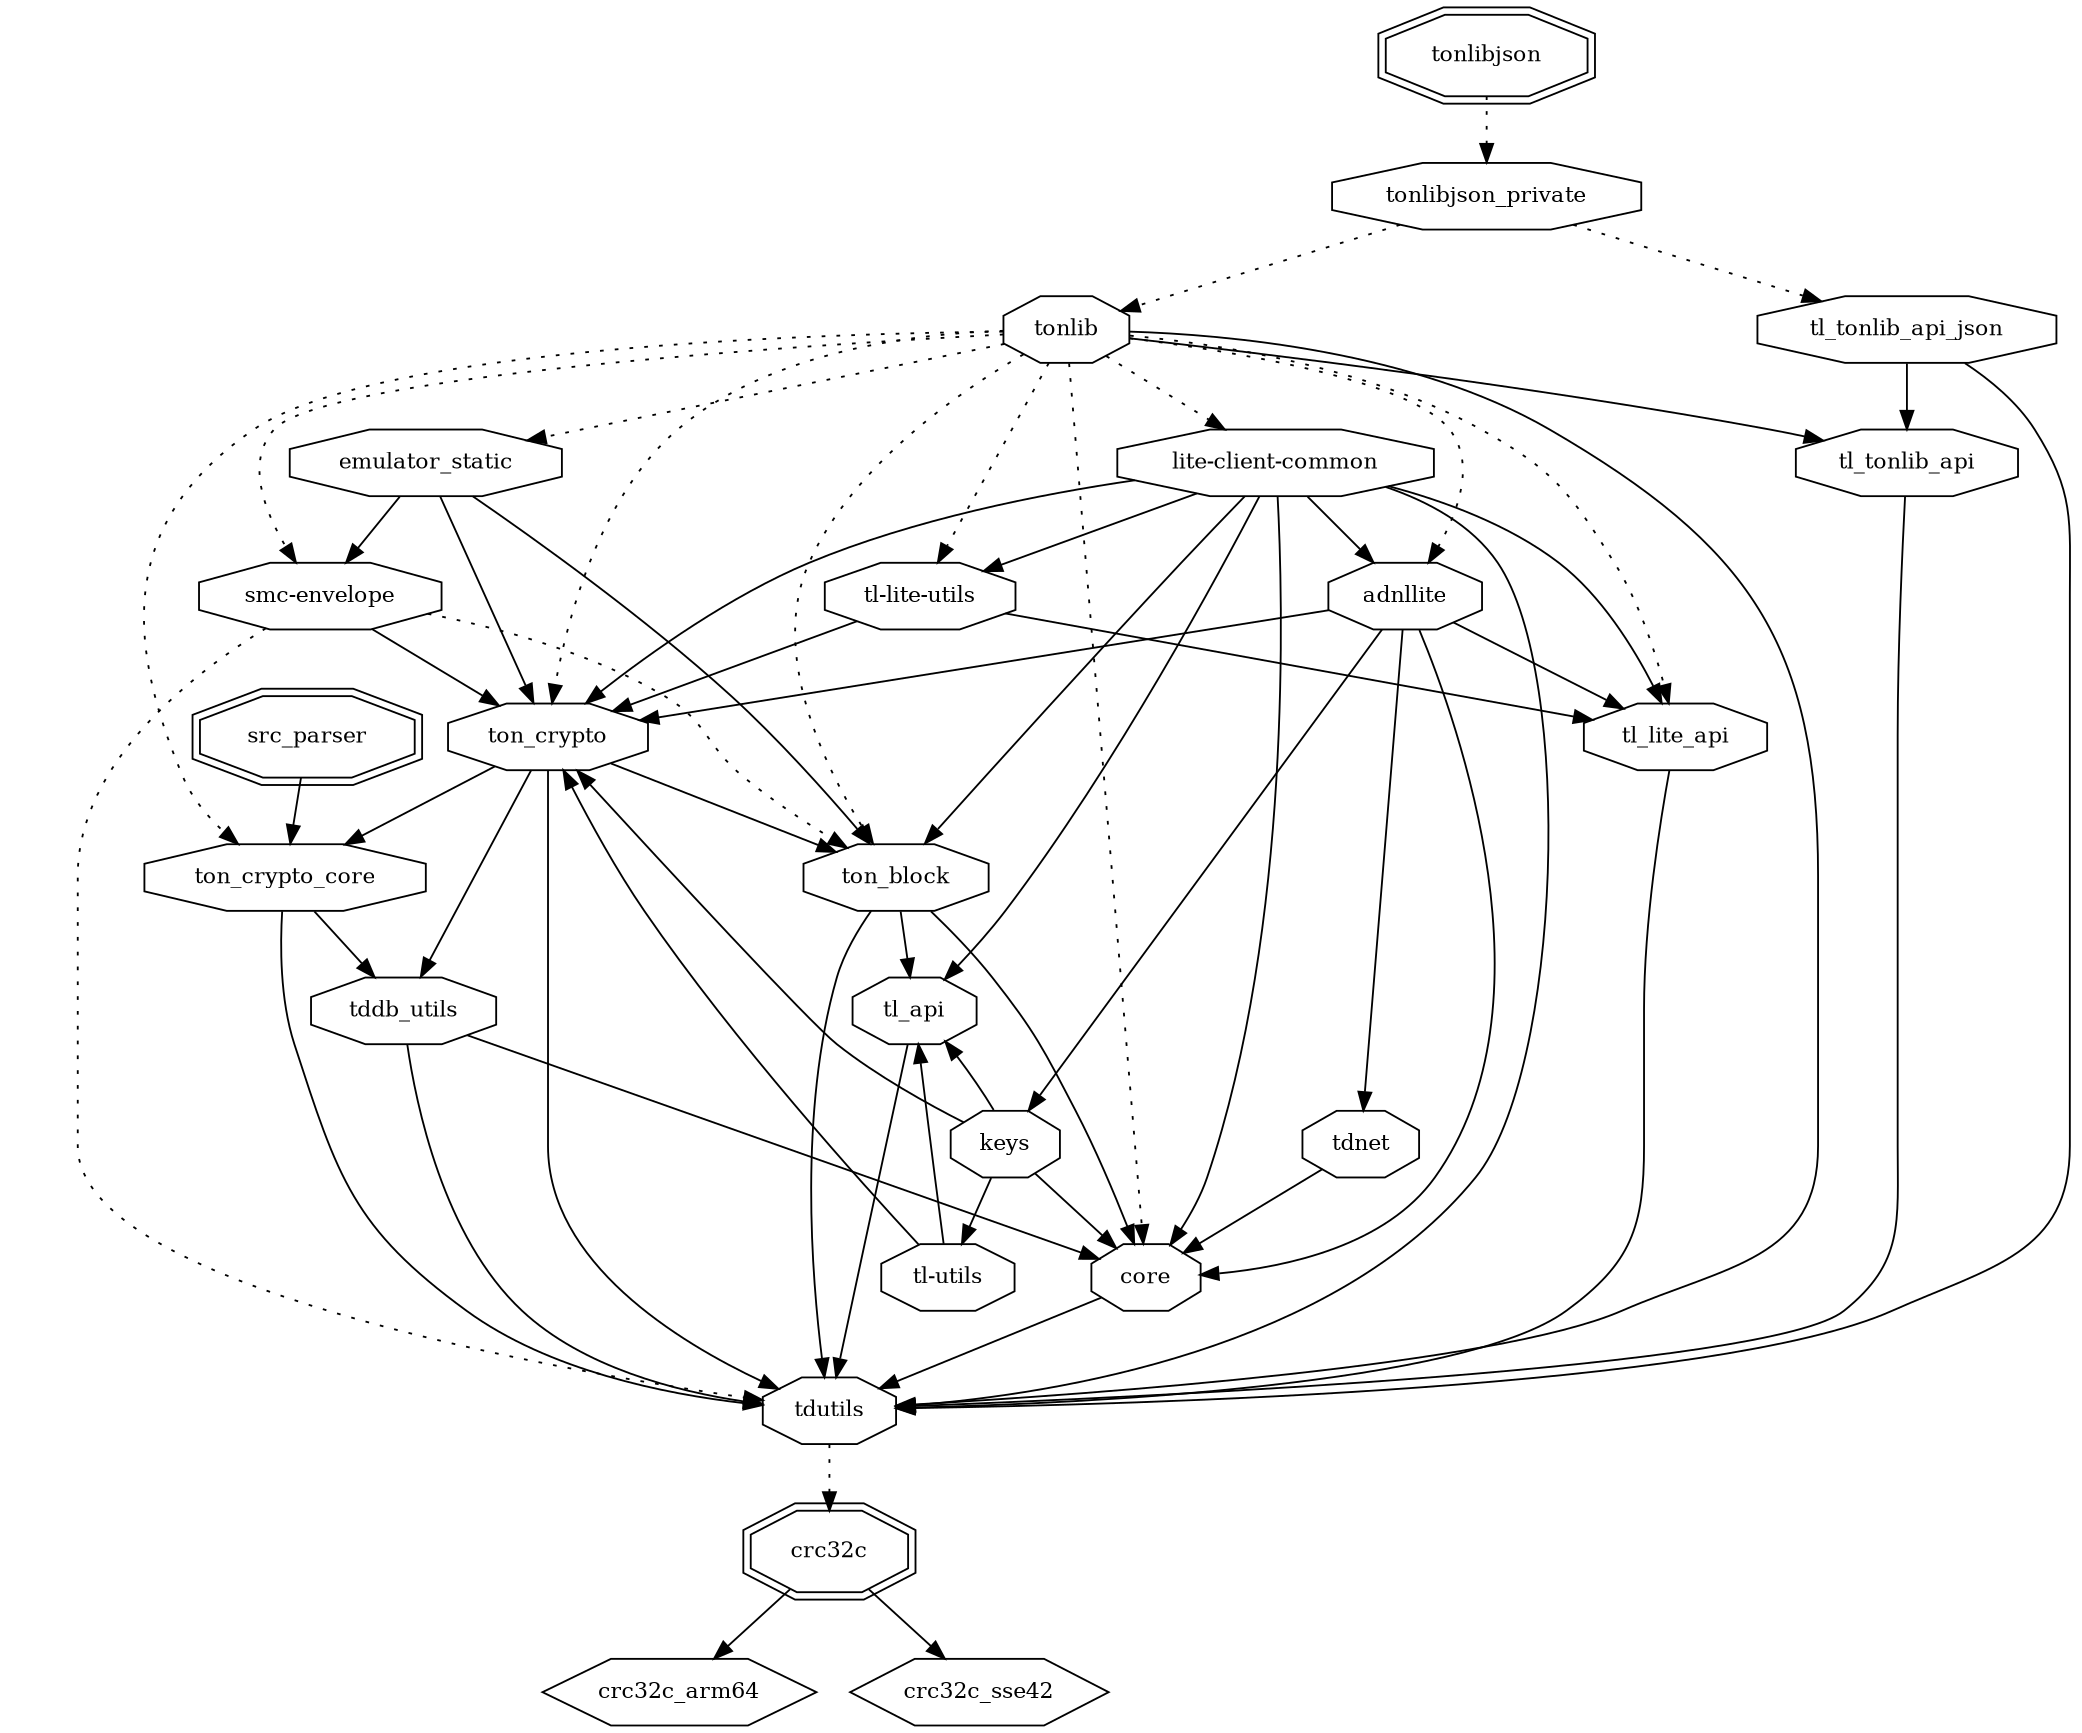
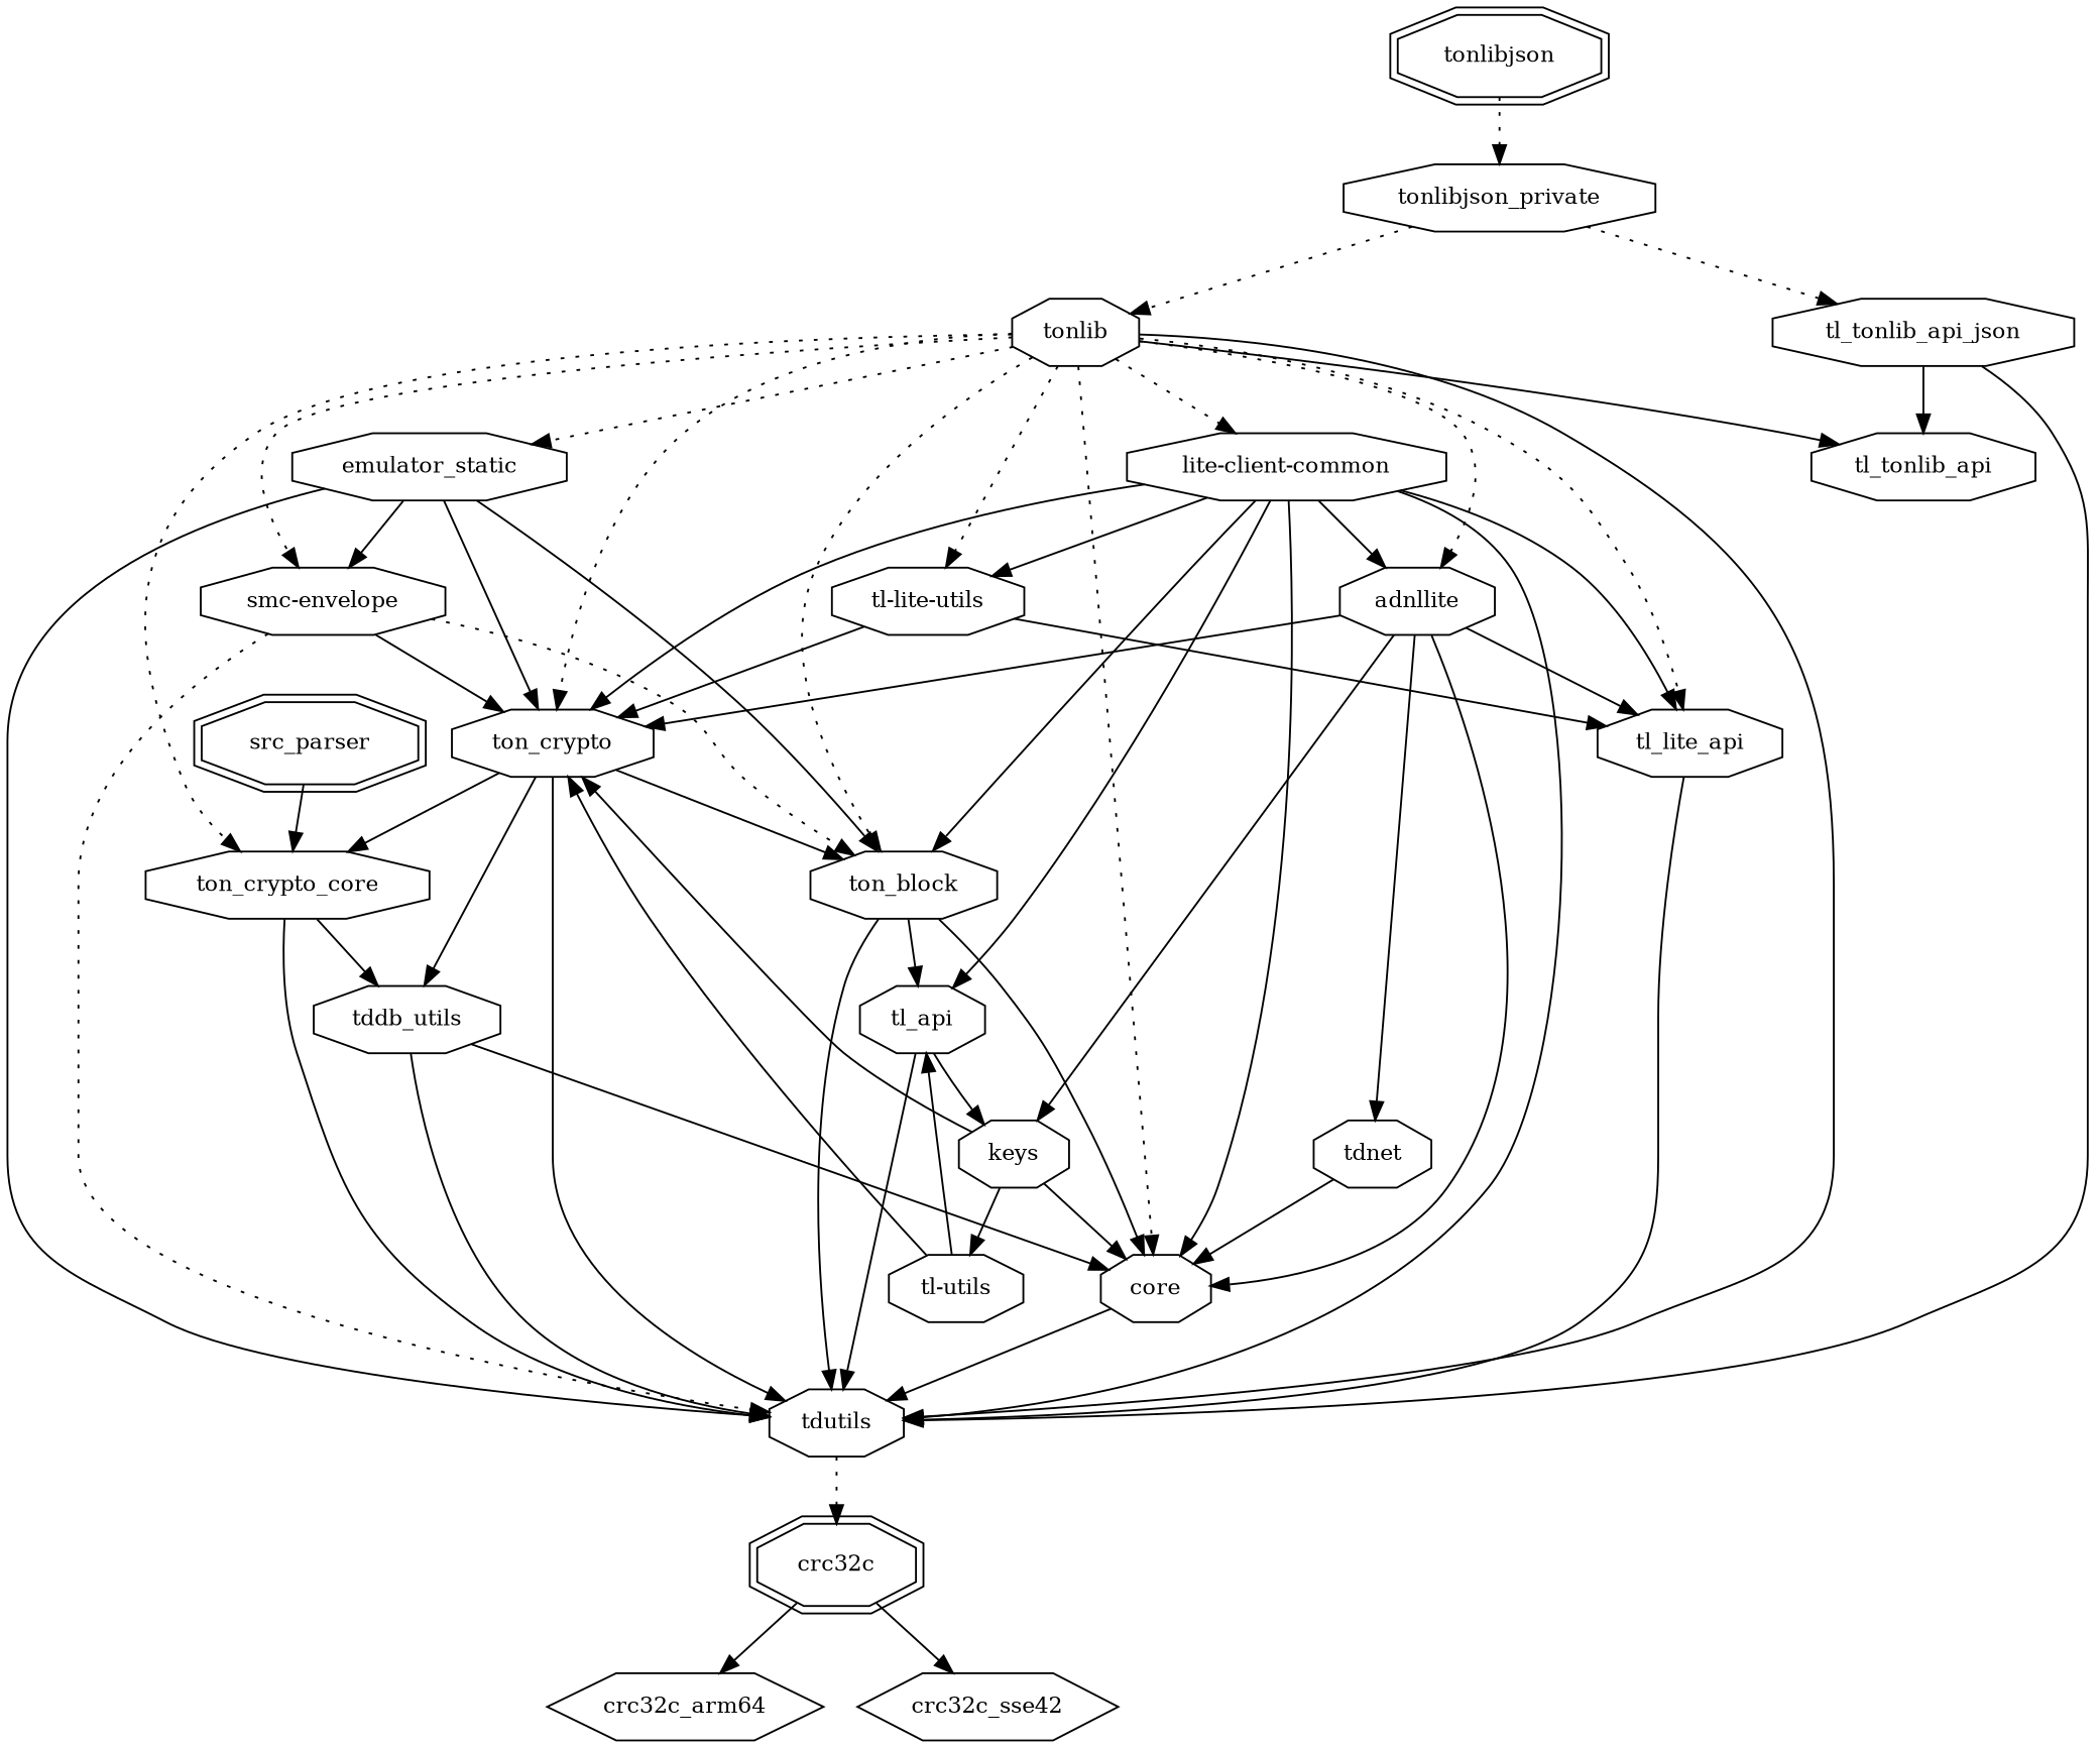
  digraph {
    node [fontsize=12 shape=octagon]
    n1 [label=tonlibjson shape=doubleoctagon]
    n2 [label=tonlibjson_private]
    n3 [label=tl_tonlib_api_json]
    n4 [label=tonlib]
    n5 [label=tdutils]
    n6 [label=tl_tonlib_api]
    n7 [label=adnllite]
    n8 [label=core]
    n9 [label=ton_crypto]
    n10 [label=ton_block]
    n11 [label=ton_crypto_core]
    n12 [label=tl_lite_api]
    n13 [label=emulator_static]
    n14 [label="smc-envelope"]
    n15 [label="lite-client-common"]
    n16 [label="tl-lite-utils"]
    n17 [label=crc32c shape=doubleoctagon]
    n18 [label=crc32c_arm64 shape=hexagon]
    n19 [label=crc32c_sse42 shape=hexagon]
    n20 [label=keys]
    n21 [label=tdnet]
    n22 [label=tddb_utils]
    n23 [label=tl_api]
    n24 [label="tl-utils"]
    n25 [label=src_parser shape=doubleoctagon]
    n1 -> n2 [style=dotted]
    n2 -> n3 [style=dotted]
    n2 -> n4 [style=dotted]
    n3 -> n5
    n3 -> n6
    n4 -> n5
    n4 -> n6
    n4 -> n7 [style=dotted]
    n4 -> n8 [style=dotted]
    n4 -> n9 [style=dotted]
    n4 -> n10 [style=dotted]
    n4 -> n11 [style=dotted]
    n4 -> n12 [style=dotted]
    n4 -> n13 [style=dotted]
    n4 -> n14 [style=dotted]
    n4 -> n15 [style=dotted]
    n4 -> n16 [style=dotted]
    n5 -> n17 [style=dotted]
-   n6 -> n5
+   n13 -> n5
    n7 -> n8
    n7 -> n9
    n7 -> n12
    n7 -> n20
    n7 -> n21
    n8 -> n5
    n9 -> n5
    n9 -> n10
    n9 -> n11
    n9 -> n22
    n10 -> n5
    n10 -> n8
    n10 -> n23
    n11 -> n5
    n11 -> n22
    n12 -> n5
    n13 -> n9
    n13 -> n10
    n13 -> n14
    n14 -> n5 [style=dotted]
    n14 -> n9
    n14 -> n10 [style=dotted]
    n15 -> n5
    n15 -> n7
    n15 -> n8
    n15 -> n9
    n15 -> n10
    n15 -> n12
    n15 -> n16
    n15 -> n23
    n16 -> n9
    n16 -> n12
    n17 -> n18
    n17 -> n19
    n20 -> n8
    n20 -> n9
-   n20 -> n23
+   n23 -> n20
    n20 -> n24
    n21 -> n8
    n22 -> n5
    n22 -> n8
    n23 -> n5
    n24 -> n9
    n24 -> n23
    n25 -> n11
  }
